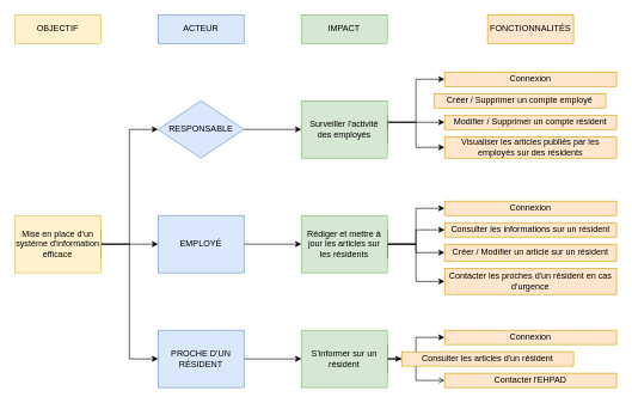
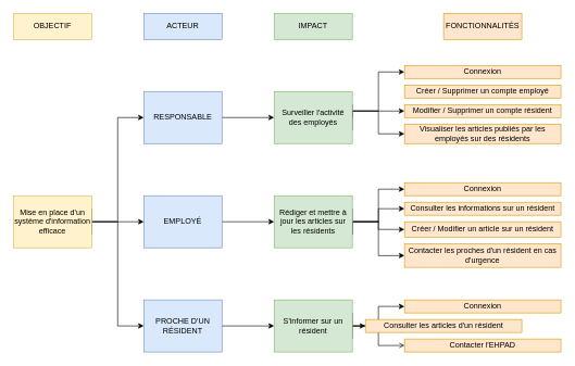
  <mxCell id="0" />
  <mxCell id="1" parent="0" />
  <mxCell id="2" value="OBJECTIF" style="rounded=0;whiteSpace=wrap;html=1;fillColor=#fff2cc;strokeColor=#d6b656;" parent="1" vertex="1"><mxGeometry x="20" y="20" width="120" height="40" as="geometry" /></mxCell>
  <mxCell id="3" value="ACTEUR" style="rounded=0;whiteSpace=wrap;html=1;fillColor=#dae8fc;strokeColor=#6c8ebf;" parent="1" vertex="1"><mxGeometry x="220" y="20" width="120" height="40" as="geometry" /></mxCell>
  <mxCell id="4" value="IMPACT" style="rounded=0;whiteSpace=wrap;html=1;fillColor=#d5e8d4;strokeColor=#82b366;" parent="1" vertex="1"><mxGeometry x="420" y="20" width="120" height="40" as="geometry" /></mxCell>
  <mxCell id="5" value="FONCTIONNALITÉS" style="rounded=0;whiteSpace=wrap;html=1;fillColor=#ffe6cc;strokeColor=#d79b00;" parent="1" vertex="1"><mxGeometry x="680" y="20" width="120" height="40" as="geometry" /></mxCell>
  <mxCell id="6" value="" style="edgeStyle=orthogonalEdgeStyle;rounded=0;orthogonalLoop=1;jettySize=auto;html=1;" parent="1" source="9" target="13" edge="1"><mxGeometry relative="1" as="geometry" /></mxCell>
  <mxCell id="7" style="edgeStyle=orthogonalEdgeStyle;rounded=0;orthogonalLoop=1;jettySize=auto;html=1;exitX=1;exitY=0.25;exitDx=0;exitDy=0;entryX=0;entryY=0.5;entryDx=0;entryDy=0;" parent="1" source="9" target="15" edge="1"><mxGeometry relative="1" as="geometry"><Array as="points"><mxPoint x="140" y="340" /><mxPoint x="180" y="340" /><mxPoint x="180" y="180" /></Array></mxGeometry></mxCell>
  <mxCell id="8" style="edgeStyle=orthogonalEdgeStyle;rounded=0;orthogonalLoop=1;jettySize=auto;html=1;exitX=1;exitY=0.75;exitDx=0;exitDy=0;entryX=0;entryY=0.5;entryDx=0;entryDy=0;" parent="1" source="9" target="11" edge="1"><mxGeometry relative="1" as="geometry"><Array as="points"><mxPoint x="140" y="340" /><mxPoint x="180" y="340" /><mxPoint x="180" y="500" /></Array></mxGeometry></mxCell>
  <mxCell id="9" value="Mise en place d'un système d'information efficace" style="rounded=0;whiteSpace=wrap;html=1;fillColor=#fff2cc;strokeColor=#d6b656;" parent="1" vertex="1"><mxGeometry x="20" y="300" width="120" height="80" as="geometry" /></mxCell>
  <mxCell id="10" value="" style="edgeStyle=orthogonalEdgeStyle;rounded=0;orthogonalLoop=1;jettySize=auto;html=1;" parent="1" source="11" target="23" edge="1"><mxGeometry relative="1" as="geometry" /></mxCell>
  <mxCell id="11" value="PROCHE D'UN RÉSIDENT" style="rounded=0;whiteSpace=wrap;html=1;fillColor=#dae8fc;strokeColor=#6c8ebf;" parent="1" vertex="1"><mxGeometry x="220" y="460" width="120" height="80" as="geometry" /></mxCell>
  <mxCell id="12" value="" style="edgeStyle=orthogonalEdgeStyle;rounded=0;orthogonalLoop=1;jettySize=auto;html=1;" parent="1" source="13" target="28" edge="1"><mxGeometry relative="1" as="geometry" /></mxCell>
  <mxCell id="13" value="EMPLOYÉ" style="rounded=0;whiteSpace=wrap;html=1;fillColor=#dae8fc;strokeColor=#6c8ebf;" parent="1" vertex="1"><mxGeometry x="220" y="300" width="120" height="80" as="geometry" /></mxCell>
  <mxCell id="14" value="" style="edgeStyle=orthogonalEdgeStyle;rounded=0;orthogonalLoop=1;jettySize=auto;html=1;" parent="1" source="15" target="19" edge="1"><mxGeometry relative="1" as="geometry" /></mxCell>
- <mxCell id="15" value="RESPONSABLE" style="rhombus;whiteSpace=wrap;html=1;fillColor=#dae8fc;strokeColor=#6c8ebf;" parent="1" vertex="1"><mxGeometry x="220" y="140" width="120" height="80" as="geometry" /></mxCell>
+ <mxCell id="15" value="RESPONSABLE" style="rounded=0;whiteSpace=wrap;html=1;fillColor=#dae8fc;strokeColor=#6c8ebf;" parent="1" vertex="1"><mxGeometry x="220" y="140" width="120" height="80" as="geometry" /></mxCell>
  <mxCell id="16" style="edgeStyle=orthogonalEdgeStyle;rounded=0;orthogonalLoop=1;jettySize=auto;html=1;exitX=1;exitY=0.25;exitDx=0;exitDy=0;entryX=0;entryY=0.5;entryDx=0;entryDy=0;" parent="1" source="19" target="29" edge="1"><mxGeometry relative="1" as="geometry"><Array as="points"><mxPoint x="540" y="170" /><mxPoint x="580" y="170" /><mxPoint x="580" y="110" /></Array></mxGeometry></mxCell>
  <mxCell id="17" style="edgeStyle=orthogonalEdgeStyle;rounded=0;orthogonalLoop=1;jettySize=auto;html=1;exitX=1;exitY=0.5;exitDx=0;exitDy=0;entryX=0;entryY=0.5;entryDx=0;entryDy=0;" parent="1" source="19" target="32" edge="1"><mxGeometry relative="1" as="geometry"><Array as="points"><mxPoint x="540" y="170" /></Array></mxGeometry></mxCell>
  <mxCell id="18" style="edgeStyle=orthogonalEdgeStyle;rounded=0;orthogonalLoop=1;jettySize=auto;html=1;exitX=1;exitY=0.75;exitDx=0;exitDy=0;entryX=0;entryY=0.5;entryDx=0;entryDy=0;" parent="1" source="19" target="34" edge="1"><mxGeometry relative="1" as="geometry"><Array as="points"><mxPoint x="540" y="170" /><mxPoint x="580" y="170" /><mxPoint x="580" y="205" /></Array></mxGeometry></mxCell>
  <mxCell id="19" value="Surveiller l'activité des employés" style="rounded=0;whiteSpace=wrap;html=1;fillColor=#d5e8d4;strokeColor=#82b366;" parent="1" vertex="1"><mxGeometry x="420" y="140" width="120" height="80" as="geometry" /></mxCell>
  <mxCell id="20" style="edgeStyle=orthogonalEdgeStyle;rounded=0;orthogonalLoop=1;jettySize=auto;html=1;exitX=1;exitY=0.5;exitDx=0;exitDy=0;entryX=0;entryY=0.5;entryDx=0;entryDy=0;" parent="1" source="23" target="38" edge="1"><mxGeometry relative="1" as="geometry" /></mxCell>
  <mxCell id="21" style="edgeStyle=orthogonalEdgeStyle;rounded=0;orthogonalLoop=1;jettySize=auto;html=1;exitX=1;exitY=0.25;exitDx=0;exitDy=0;entryX=0;entryY=0.5;entryDx=0;entryDy=0;" parent="1" source="23" target="30" edge="1"><mxGeometry relative="1" as="geometry"><Array as="points"><mxPoint x="540" y="500" /><mxPoint x="580" y="500" /><mxPoint x="580" y="470" /></Array></mxGeometry></mxCell>
  <mxCell id="22" style="edgeStyle=orthogonalEdgeStyle;rounded=0;orthogonalLoop=1;jettySize=auto;html=1;exitX=1;exitY=0.75;exitDx=0;exitDy=0;entryX=0;entryY=0.5;entryDx=0;entryDy=0;endArrow=open;" parent="1" source="23" target="39" edge="1"><mxGeometry relative="1" as="geometry"><Array as="points"><mxPoint x="540" y="500" /><mxPoint x="580" y="500" /><mxPoint x="580" y="530" /></Array></mxGeometry></mxCell>
  <mxCell id="23" value="S'informer sur un résident" style="rounded=0;whiteSpace=wrap;html=1;fillColor=#d5e8d4;strokeColor=#82b366;" parent="1" vertex="1"><mxGeometry x="420" y="460" width="120" height="80" as="geometry" /></mxCell>
  <mxCell id="24" style="edgeStyle=orthogonalEdgeStyle;rounded=0;orthogonalLoop=1;jettySize=auto;html=1;exitX=1;exitY=0.25;exitDx=0;exitDy=0;entryX=0;entryY=0.5;entryDx=0;entryDy=0;" parent="1" source="28" target="31" edge="1"><mxGeometry relative="1" as="geometry"><Array as="points"><mxPoint x="540" y="340" /><mxPoint x="580" y="340" /><mxPoint x="580" y="290" /></Array></mxGeometry></mxCell>
  <mxCell id="25" style="edgeStyle=orthogonalEdgeStyle;rounded=0;orthogonalLoop=1;jettySize=auto;html=1;exitX=1;exitY=0.5;exitDx=0;exitDy=0;entryX=0;entryY=0.5;entryDx=0;entryDy=0;" parent="1" source="28" target="36" edge="1"><mxGeometry relative="1" as="geometry"><Array as="points"><mxPoint x="580" y="340" /><mxPoint x="580" y="320" /></Array></mxGeometry></mxCell>
  <mxCell id="26" style="edgeStyle=orthogonalEdgeStyle;rounded=0;orthogonalLoop=1;jettySize=auto;html=1;exitX=1;exitY=0.75;exitDx=0;exitDy=0;entryX=0;entryY=0.5;entryDx=0;entryDy=0;" parent="1" source="28" target="35" edge="1"><mxGeometry relative="1" as="geometry"><Array as="points"><mxPoint x="540" y="340" /><mxPoint x="580" y="340" /><mxPoint x="580" y="352" /></Array></mxGeometry></mxCell>
  <mxCell id="27" style="edgeStyle=orthogonalEdgeStyle;rounded=0;orthogonalLoop=1;jettySize=auto;html=1;exitX=1;exitY=0.75;exitDx=0;exitDy=0;entryX=0;entryY=0.5;entryDx=0;entryDy=0;" parent="1" source="28" target="37" edge="1"><mxGeometry relative="1" as="geometry"><Array as="points"><mxPoint x="540" y="340" /><mxPoint x="580" y="340" /><mxPoint x="580" y="392" /></Array></mxGeometry></mxCell>
  <mxCell id="28" value="Rédiger et mettre à jour les articles sur les résidents" style="rounded=0;whiteSpace=wrap;html=1;fillColor=#d5e8d4;strokeColor=#82b366;" parent="1" vertex="1"><mxGeometry x="420" y="300" width="120" height="80" as="geometry" /></mxCell>
  <mxCell id="29" value="Connexion" style="rounded=0;whiteSpace=wrap;html=1;fillColor=#ffe6cc;strokeColor=#d79b00;" parent="1" vertex="1"><mxGeometry x="620" y="100" width="240" height="20" as="geometry" /></mxCell>
  <mxCell id="30" value="Connexion" style="rounded=0;whiteSpace=wrap;html=1;fillColor=#ffe6cc;strokeColor=#d79b00;" parent="1" vertex="1"><mxGeometry x="620" y="460" width="240" height="20" as="geometry" /></mxCell>
  <mxCell id="31" value="Connexion" style="rounded=0;whiteSpace=wrap;html=1;fillColor=#ffe6cc;strokeColor=#d79b00;" parent="1" vertex="1"><mxGeometry x="620" y="280" width="240" height="20" as="geometry" /></mxCell>
  <mxCell id="32" value="Modifier / Supprimer un compte résident" style="rounded=0;whiteSpace=wrap;html=1;fillColor=#ffe6cc;strokeColor=#d79b00;" parent="1" vertex="1"><mxGeometry x="620" y="160" width="240" height="20" as="geometry" /></mxCell>
- <mxCell id="33" value="Créer / Supprimer un compte employé" style="rounded=0;whiteSpace=wrap;html=1;fillColor=#ffe6cc;strokeColor=#d79b00;" parent="1" vertex="1"><mxGeometry x="605" y="130" width="240" height="20" as="geometry" /></mxCell>
+ <mxCell id="33" value="Créer / Supprimer un compte employé" style="rounded=0;whiteSpace=wrap;html=1;fillColor=#ffe6cc;strokeColor=#d79b00;" parent="1" vertex="1"><mxGeometry x="620" y="130" width="240" height="20" as="geometry" /></mxCell>
  <mxCell id="34" value="Visualiser les articles publiés par les employés sur des résidents" style="rounded=0;whiteSpace=wrap;html=1;fillColor=#ffe6cc;strokeColor=#d79b00;" parent="1" vertex="1"><mxGeometry x="620" y="190" width="240" height="30" as="geometry" /></mxCell>
  <mxCell id="35" value="&lt;span&gt;Créer /&amp;nbsp;&lt;/span&gt;Modifier&lt;span&gt;&amp;nbsp;un article sur un résident&lt;/span&gt;" style="rounded=0;whiteSpace=wrap;html=1;fillColor=#ffe6cc;strokeColor=#d79b00;" parent="1" vertex="1"><mxGeometry x="620" y="340" width="240" height="23.5" as="geometry" /></mxCell>
  <mxCell id="36" value="Consulter les informations sur un résident" style="rounded=0;whiteSpace=wrap;html=1;fillColor=#ffe6cc;strokeColor=#d79b00;" parent="1" vertex="1"><mxGeometry x="620" y="310" width="240" height="20" as="geometry" /></mxCell>
  <mxCell id="37" value="Contacter les proches d'un résident en cas d'urgence" style="rounded=0;whiteSpace=wrap;html=1;fillColor=#ffe6cc;strokeColor=#d79b00;" parent="1" vertex="1"><mxGeometry x="620" y="374" width="240" height="36" as="geometry" /></mxCell>
  <mxCell id="38" value="Consulter les articles d'un résident" style="rounded=0;whiteSpace=wrap;html=1;fillColor=#ffe6cc;strokeColor=#d79b00;" parent="1" vertex="1"><mxGeometry x="560" y="490" width="240" height="20" as="geometry" /></mxCell>
  <mxCell id="39" value="Contacter l'EHPAD" style="rounded=0;whiteSpace=wrap;html=1;fillColor=#ffe6cc;strokeColor=#d79b00;" parent="1" vertex="1"><mxGeometry x="620" y="520" width="240" height="20" as="geometry" /></mxCell>
